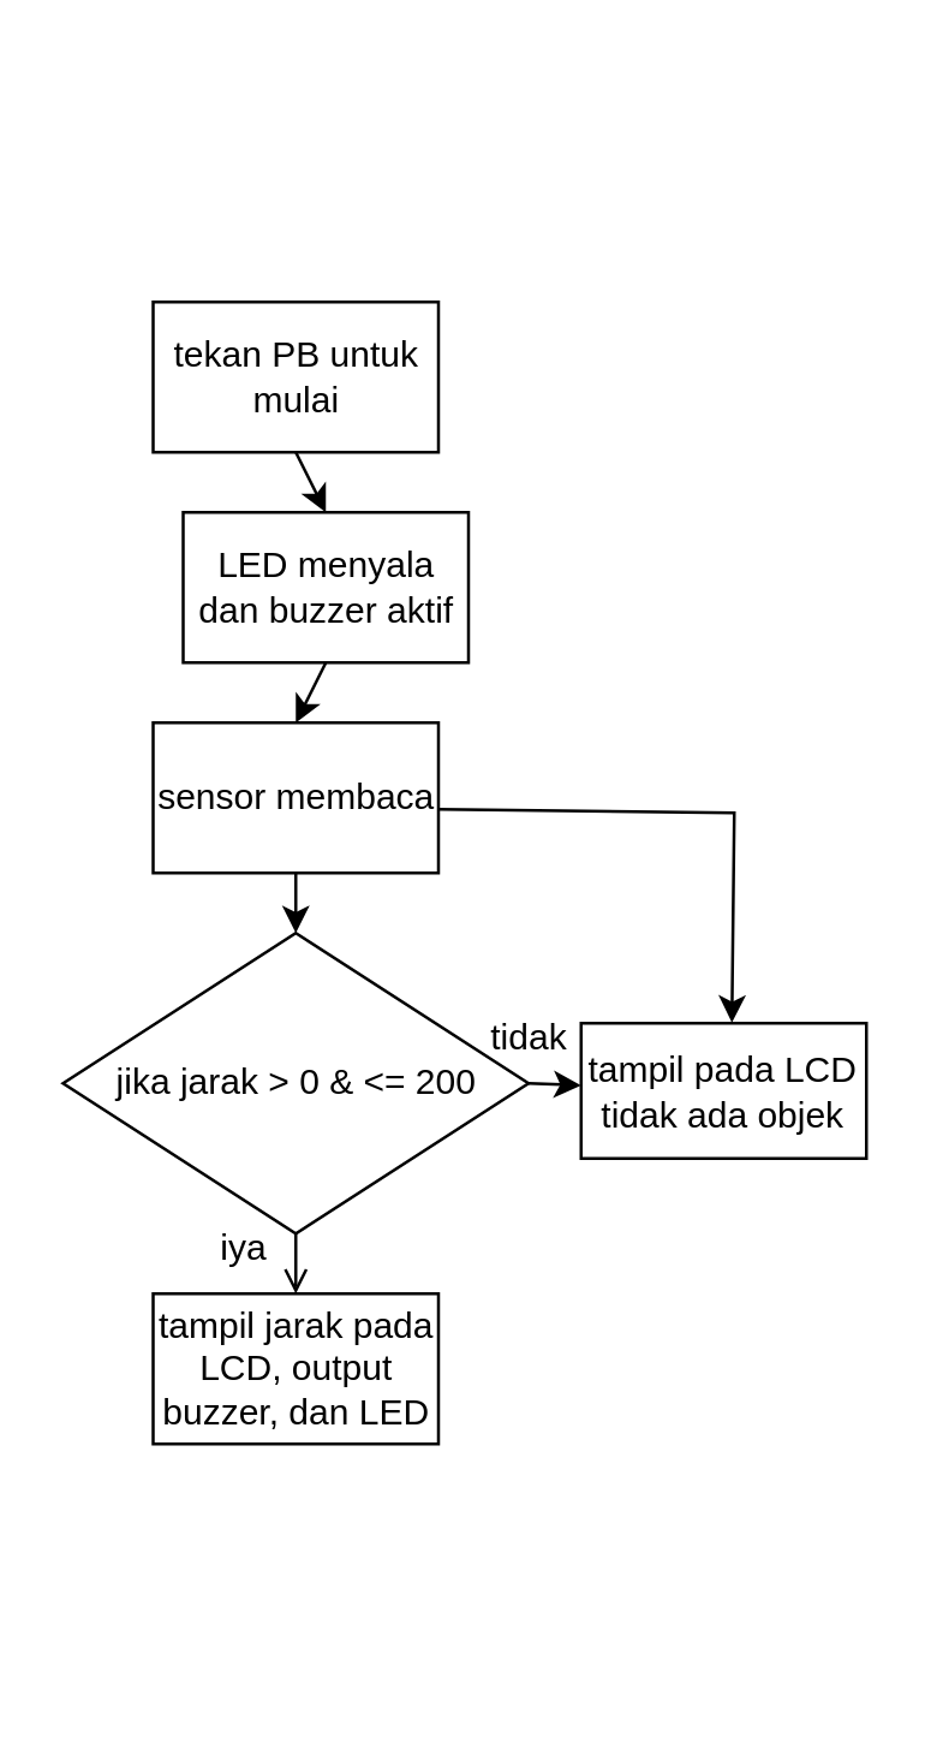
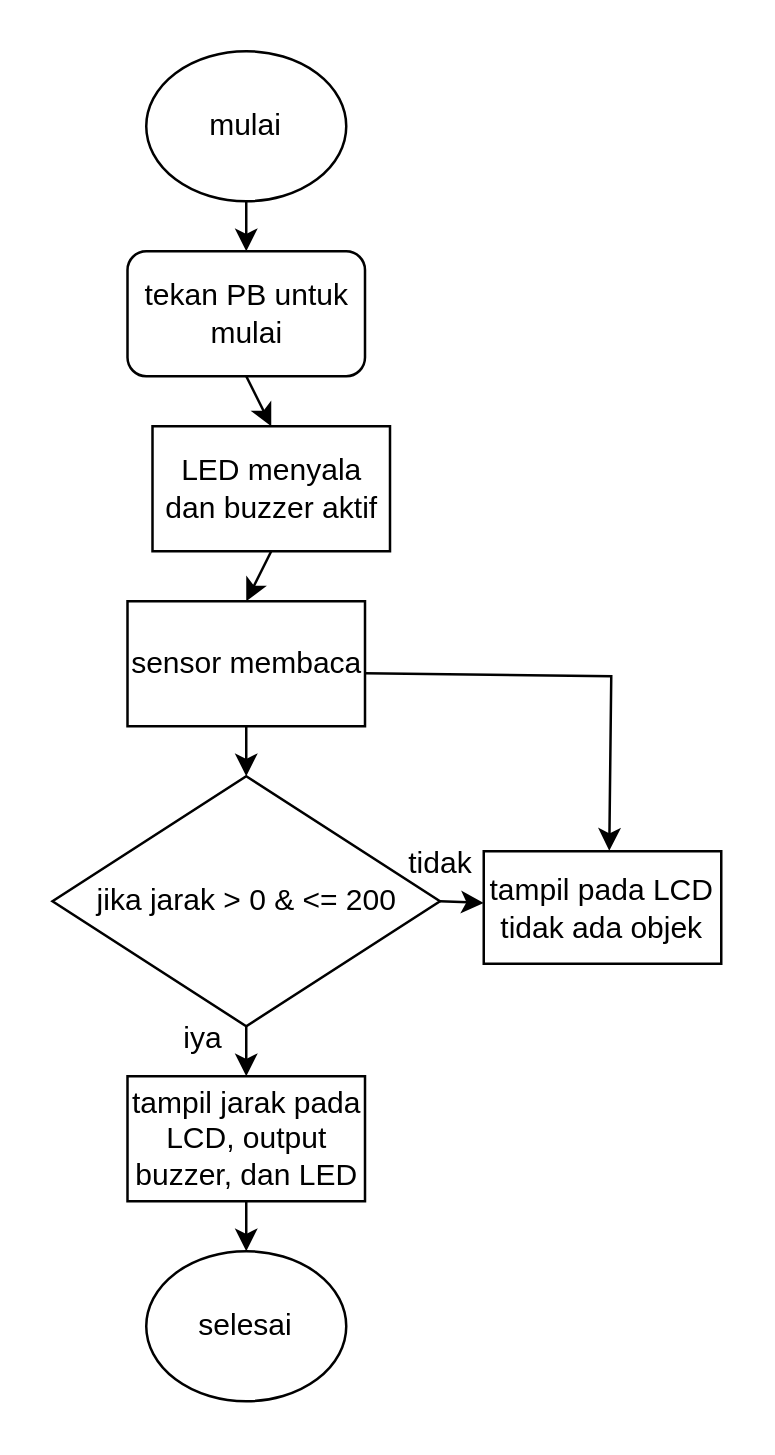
  <mxCell id="0" />
  <mxCell id="1" parent="0" />
- <mxCell id="3" value="tekan PB untuk mulai" style="rounded=0;whiteSpace=wrap;html=1;" vertex="1" parent="1"><mxGeometry x="50.5" y="100" width="95" height="50" as="geometry" /></mxCell>
+ <mxCell id="2" value="mulai" style="ellipse;whiteSpace=wrap;html=1;" vertex="1" parent="1"><mxGeometry x="58" y="20" width="80" height="60" as="geometry" /></mxCell>
+ <mxCell id="3" value="tekan PB untuk mulai" style="whiteSpace=wrap;html=1;rounded=1;" vertex="1" parent="1"><mxGeometry x="50.5" y="100" width="95" height="50" as="geometry" /></mxCell>
  <mxCell id="4" value="LED menyala dan buzzer aktif" style="rounded=0;whiteSpace=wrap;html=1;" vertex="1" parent="1"><mxGeometry x="60.5" y="170" width="95" height="50" as="geometry" /></mxCell>
  <mxCell id="5" value="sensor membaca" style="rounded=0;whiteSpace=wrap;html=1;" vertex="1" parent="1"><mxGeometry x="50.5" y="240" width="95" height="50" as="geometry" /></mxCell>
  <mxCell id="6" value="jika jarak &amp;gt; 0 &amp;amp; &amp;lt;= 200" style="rhombus;whiteSpace=wrap;html=1;" vertex="1" parent="1"><mxGeometry x="20.5" y="310" width="155" height="100" as="geometry" /></mxCell>
  <mxCell id="7" value="tampil jarak pada LCD, output buzzer, dan LED" style="rounded=0;whiteSpace=wrap;html=1;" vertex="1" parent="1"><mxGeometry x="50.5" y="430" width="95" height="50" as="geometry" /></mxCell>
  <mxCell id="8" value="tampil pada LCD tidak ada objek" style="rounded=0;whiteSpace=wrap;html=1;" vertex="1" parent="1"><mxGeometry x="193" y="340" width="95" height="45" as="geometry" /></mxCell>
+ <mxCell id="9" value="selesai" style="ellipse;whiteSpace=wrap;html=1;" vertex="1" parent="1"><mxGeometry x="58" y="500" width="80" height="60" as="geometry" /></mxCell>
+ <mxCell id="10" value="" style="endArrow=classic;html=1;rounded=0;exitX=0.5;exitY=1;exitDx=0;exitDy=0;entryX=0.5;entryY=0;entryDx=0;entryDy=0;" edge="1" parent="1" source="2" target="3"><mxGeometry width="50" height="50" relative="1" as="geometry"><mxPoint x="313" y="320" as="sourcePoint" /><mxPoint x="363" y="270" as="targetPoint" /></mxGeometry></mxCell>
  <mxCell id="11" value="" style="endArrow=classic;html=1;rounded=0;exitX=0.5;exitY=1;exitDx=0;exitDy=0;entryX=0.5;entryY=0;entryDx=0;entryDy=0;" edge="1" parent="1" source="3" target="4"><mxGeometry width="50" height="50" relative="1" as="geometry"><mxPoint x="313" y="200" as="sourcePoint" /><mxPoint x="363" y="150" as="targetPoint" /></mxGeometry></mxCell>
  <mxCell id="12" value="" style="endArrow=classic;html=1;rounded=0;exitX=0.5;exitY=1;exitDx=0;exitDy=0;entryX=0.5;entryY=0;entryDx=0;entryDy=0;" edge="1" parent="1" source="4" target="5"><mxGeometry width="50" height="50" relative="1" as="geometry"><mxPoint x="103" y="240" as="sourcePoint" /><mxPoint x="153" y="190" as="targetPoint" /></mxGeometry></mxCell>
  <mxCell id="13" value="" style="endArrow=classic;html=1;rounded=0;exitX=0.5;exitY=1;exitDx=0;exitDy=0;entryX=0.5;entryY=0;entryDx=0;entryDy=0;" edge="1" parent="1" source="5" target="6"><mxGeometry width="50" height="50" relative="1" as="geometry"><mxPoint x="313" y="330" as="sourcePoint" /><mxPoint x="363" y="280" as="targetPoint" /></mxGeometry></mxCell>
- <mxCell id="14" value="" style="endArrow=open;html=1;rounded=0;exitX=0.5;exitY=1;exitDx=0;exitDy=0;entryX=0.5;entryY=0;entryDx=0;entryDy=0;" edge="1" parent="1" source="6" target="7"><mxGeometry width="50" height="50" relative="1" as="geometry"><mxPoint x="93" y="400" as="sourcePoint" /><mxPoint x="143" y="350" as="targetPoint" /></mxGeometry></mxCell>
+ <mxCell id="14" value="" style="endArrow=classic;html=1;rounded=0;exitX=0.5;exitY=1;exitDx=0;exitDy=0;entryX=0.5;entryY=0;entryDx=0;entryDy=0;" edge="1" parent="1" source="6" target="7"><mxGeometry width="50" height="50" relative="1" as="geometry"><mxPoint x="93" y="400" as="sourcePoint" /><mxPoint x="143" y="350" as="targetPoint" /></mxGeometry></mxCell>
+ <mxCell id="15" value="" style="endArrow=classic;html=1;rounded=0;exitX=0.5;exitY=1;exitDx=0;exitDy=0;entryX=0.5;entryY=0;entryDx=0;entryDy=0;" edge="1" parent="1" source="7" target="9"><mxGeometry width="50" height="50" relative="1" as="geometry"><mxPoint x="313" y="390" as="sourcePoint" /><mxPoint x="363" y="340" as="targetPoint" /></mxGeometry></mxCell>
  <mxCell id="16" value="" style="endArrow=classic;html=1;rounded=0;exitX=0.988;exitY=0.576;exitDx=0;exitDy=0;exitPerimeter=0;entryX=0.518;entryY=-0.004;entryDx=0;entryDy=0;entryPerimeter=0;" edge="1" parent="1"><mxGeometry width="50" height="50" relative="1" as="geometry"><mxPoint x="145.36" y="268.8" as="sourcePoint" /><mxPoint x="243.21" y="339.82" as="targetPoint" /><Array as="points"><mxPoint x="244" y="270" /></Array></mxGeometry></mxCell>
  <mxCell id="17" value="" style="endArrow=classic;html=1;rounded=0;exitX=1;exitY=0.5;exitDx=0;exitDy=0;" edge="1" parent="1" source="6" target="8"><mxGeometry width="50" height="50" relative="1" as="geometry"><mxPoint x="153" y="330" as="sourcePoint" /><mxPoint x="203" y="280" as="targetPoint" /></mxGeometry></mxCell>
  <mxCell id="18" value="iya" style="text;html=1;align=center;verticalAlign=middle;whiteSpace=wrap;rounded=0;" vertex="1" parent="1"><mxGeometry x="51" y="400" width="60" height="30" as="geometry" /></mxCell>
  <mxCell id="19" value="tidak" style="text;html=1;align=center;verticalAlign=middle;whiteSpace=wrap;rounded=0;" vertex="1" parent="1"><mxGeometry x="146" y="330" width="60" height="30" as="geometry" /></mxCell>
